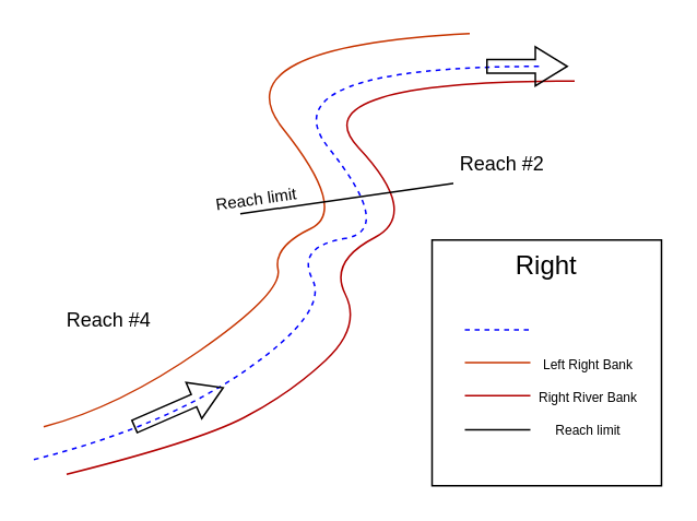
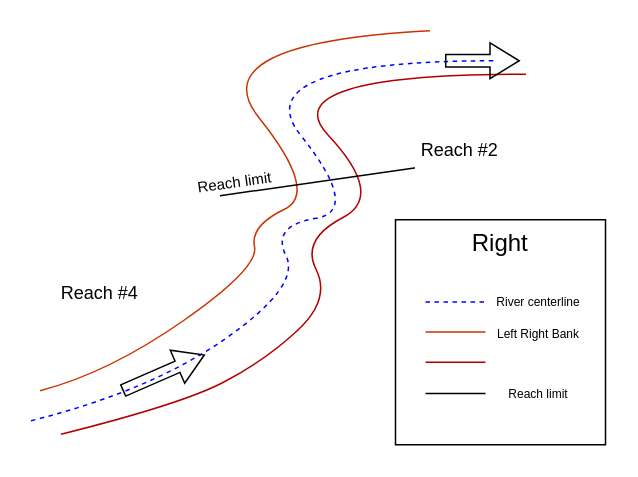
  <mxCell id="0" />
  <mxCell id="1" parent="0" />
  <mxCell id="2" value="" style="curved=1;endArrow=none;html=1;rounded=0;endFill=0;dashed=1;strokeColor=#0000FF;" parent="1" edge="1"><mxGeometry width="50" height="50" relative="1" as="geometry"><mxPoint x="20" y="280" as="sourcePoint" /><mxPoint x="330" y="40" as="targetPoint" /><Array as="points"><mxPoint x="100" y="260" /><mxPoint x="200" y="190" /><mxPoint x="180" y="150" /><mxPoint x="240" y="140" /><mxPoint x="160" y="40" /></Array></mxGeometry></mxCell>
  <mxCell id="3" value="" style="curved=1;endArrow=none;html=1;rounded=0;endFill=0;strokeColor=#B20000;fillColor=#e51400;" parent="1" edge="1"><mxGeometry width="50" height="50" relative="1" as="geometry"><mxPoint x="40" y="289" as="sourcePoint" /><mxPoint x="350" y="49" as="targetPoint" /><Array as="points"><mxPoint x="120" y="269" /><mxPoint x="176" y="240" /><mxPoint x="220" y="199" /><mxPoint x="200" y="159" /><mxPoint x="256" y="130" /><mxPoint x="180" y="49" /></Array></mxGeometry></mxCell>
  <mxCell id="4" value="" style="curved=1;endArrow=none;html=1;rounded=0;endFill=0;strokeColor=#C73500;fillColor=#fa6800;" parent="1" edge="1"><mxGeometry width="50" height="50" relative="1" as="geometry"><mxPoint x="26" y="260" as="sourcePoint" /><mxPoint x="286" y="20" as="targetPoint" /><Array as="points"><mxPoint x="72" y="248" /><mxPoint x="172" y="178" /><mxPoint x="166" y="150" /><mxPoint x="212" y="128" /><mxPoint x="132" y="28" /></Array></mxGeometry></mxCell>
  <mxCell id="5" value="" style="shape=flexArrow;endArrow=classic;html=1;rounded=0;width=8.205;endSize=6.164;endWidth=14.767;" parent="1" edge="1"><mxGeometry width="50" height="50" relative="1" as="geometry"><mxPoint x="81" y="260" as="sourcePoint" /><mxPoint x="136" y="236" as="targetPoint" /></mxGeometry></mxCell>
  <mxCell id="6" value="" style="endArrow=none;html=1;rounded=0;" parent="1" edge="1"><mxGeometry width="50" height="50" relative="1" as="geometry"><mxPoint x="146" y="130" as="sourcePoint" /><mxPoint x="286" y="110" as="targetPoint" /></mxGeometry></mxCell>
  <mxCell id="7" value="Reach #4" style="text;html=1;align=center;verticalAlign=middle;whiteSpace=wrap;rounded=0;fillColor=default;" parent="1" vertex="1"><mxGeometry x="36" y="180" width="60" height="30" as="geometry" /></mxCell>
  <mxCell id="8" value="Reach #2" style="text;html=1;align=center;verticalAlign=middle;whiteSpace=wrap;rounded=0;fillColor=default;" parent="1" vertex="1"><mxGeometry x="276" y="85" width="60" height="30" as="geometry" /></mxCell>
  <mxCell id="9" value="" style="shape=flexArrow;endArrow=classic;html=1;rounded=0;width=8.205;endSize=6.164;endWidth=14.767;" parent="1" edge="1"><mxGeometry width="50" height="50" relative="1" as="geometry"><mxPoint x="296" y="40" as="sourcePoint" /><mxPoint x="346" y="40" as="targetPoint" /></mxGeometry></mxCell>
  <mxCell id="10" value="" style="group" parent="1" vertex="1" connectable="0"><mxGeometry x="263" y="146" width="140" height="150" as="geometry" /></mxCell>
  <mxCell id="11" value="" style="rounded=0;whiteSpace=wrap;html=1;movable=1;resizable=1;rotatable=1;deletable=1;editable=1;locked=0;connectable=1;" parent="10" vertex="1"><mxGeometry width="140" height="150" as="geometry" /></mxCell>
  <mxCell id="12" value="Right" style="text;html=1;align=center;verticalAlign=middle;whiteSpace=wrap;rounded=0;fontSize=16;" parent="10" vertex="1"><mxGeometry x="40" width="60" height="30" as="geometry" /></mxCell>
+ <mxCell id="13" value="River&amp;nbsp;&lt;span style=&quot;background-color: initial;&quot;&gt;centerline&lt;/span&gt;" style="text;html=1;align=center;verticalAlign=middle;resizable=0;points=[];autosize=1;strokeColor=none;fillColor=none;fontSize=8;" parent="10" vertex="1"><mxGeometry x="55" y="45" width="80" height="20" as="geometry" /></mxCell>
  <mxCell id="14" value="" style="curved=0;endArrow=none;html=1;rounded=0;endFill=0;dashed=1;strokeColor=#0000FF;" parent="10" edge="1"><mxGeometry width="50" height="50" relative="1" as="geometry"><mxPoint x="20" y="54.84" as="sourcePoint" /><mxPoint x="60" y="54.84" as="targetPoint" /></mxGeometry></mxCell>
  <mxCell id="15" value="" style="curved=0;endArrow=none;html=1;rounded=0;endFill=0;strokeColor=#C73500;fillColor=#fa6800;" parent="10" edge="1"><mxGeometry width="50" height="50" relative="1" as="geometry"><mxPoint x="20" y="74.84" as="sourcePoint" /><mxPoint x="60" y="74.84" as="targetPoint" /></mxGeometry></mxCell>
  <mxCell id="16" value="Left Right&amp;nbsp;&lt;span style=&quot;background-color: initial;&quot;&gt;Bank&lt;/span&gt;" style="text;html=1;align=center;verticalAlign=middle;resizable=0;points=[];autosize=1;strokeColor=none;fillColor=none;fontSize=8;" parent="10" vertex="1"><mxGeometry x="55" y="66" width="80" height="20" as="geometry" /></mxCell>
  <mxCell id="17" value="" style="curved=0;endArrow=none;html=1;rounded=0;endFill=0;strokeColor=#B20000;fillColor=#e51400;" parent="10" edge="1"><mxGeometry width="50" height="50" relative="1" as="geometry"><mxPoint x="20" y="95" as="sourcePoint" /><mxPoint x="60" y="95" as="targetPoint" /></mxGeometry></mxCell>
- <mxCell id="18" value="Right River&amp;nbsp;&lt;span style=&quot;background-color: initial;&quot;&gt;Bank&lt;/span&gt;" style="text;html=1;align=center;verticalAlign=middle;resizable=0;points=[];autosize=1;strokeColor=none;fillColor=none;fontSize=8;" parent="10" vertex="1"><mxGeometry x="55" y="86" width="80" height="20" as="geometry" /></mxCell>
  <mxCell id="19" value="" style="curved=0;endArrow=none;html=1;rounded=0;endFill=0;strokeColor=#000000;" parent="10" edge="1"><mxGeometry width="50" height="50" relative="1" as="geometry"><mxPoint x="20" y="115.84" as="sourcePoint" /><mxPoint x="60" y="115.84" as="targetPoint" /></mxGeometry></mxCell>
  <mxCell id="20" value="Reach limit" style="text;html=1;align=center;verticalAlign=middle;resizable=0;points=[];autosize=1;strokeColor=none;fillColor=none;fontSize=8;" parent="10" vertex="1"><mxGeometry x="65" y="106" width="60" height="20" as="geometry" /></mxCell>
  <mxCell id="21" value="Reach limit" style="text;html=1;align=center;verticalAlign=middle;whiteSpace=wrap;rounded=0;fillColor=none;rotation=-8;fontSize=10;" parent="1" vertex="1"><mxGeometry x="126" y="106" width="60" height="30" as="geometry" /></mxCell>
